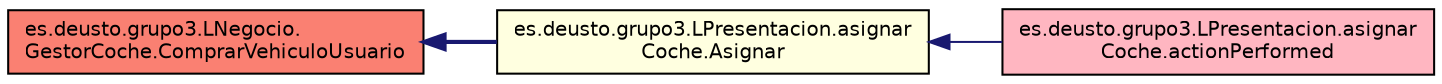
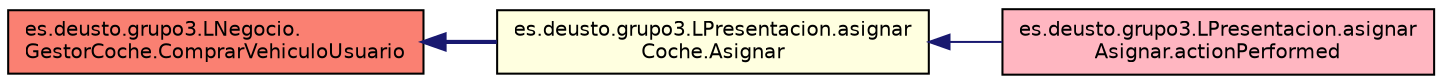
  digraph {
    rankdir=LR
    node [color=black fontname=Helvetica fontsize=10 shape=record style=filled]
    edge [color=midnightblue dir=back fontname=Helvetica fontsize=10 labelfontname=Helvetica labelfontsize=10]
    n1 [fillcolor=salmon fontcolor=black height=0.2 label="es.deusto.grupo3.LNegocio.\lGestorCoche.ComprarVehiculoUsuario" width=0.4]
    n2 [fillcolor=lightyellow height=0.2 label="es.deusto.grupo3.LPresentacion.asignar\lCoche.Asignar" width=0.4]
-   n3 [fillcolor=lightpink height=0.2 label="es.deusto.grupo3.LPresentacion.asignar\lCoche.actionPerformed" width=0.4]
+   n3 [fillcolor=lightpink height=0.2 label="es.deusto.grupo3.LPresentacion.asignar\lAsignar.actionPerformed" width=0.4]
    n1 -> n2 [style=bold]
    n2 -> n3 [style=solid]
  }
